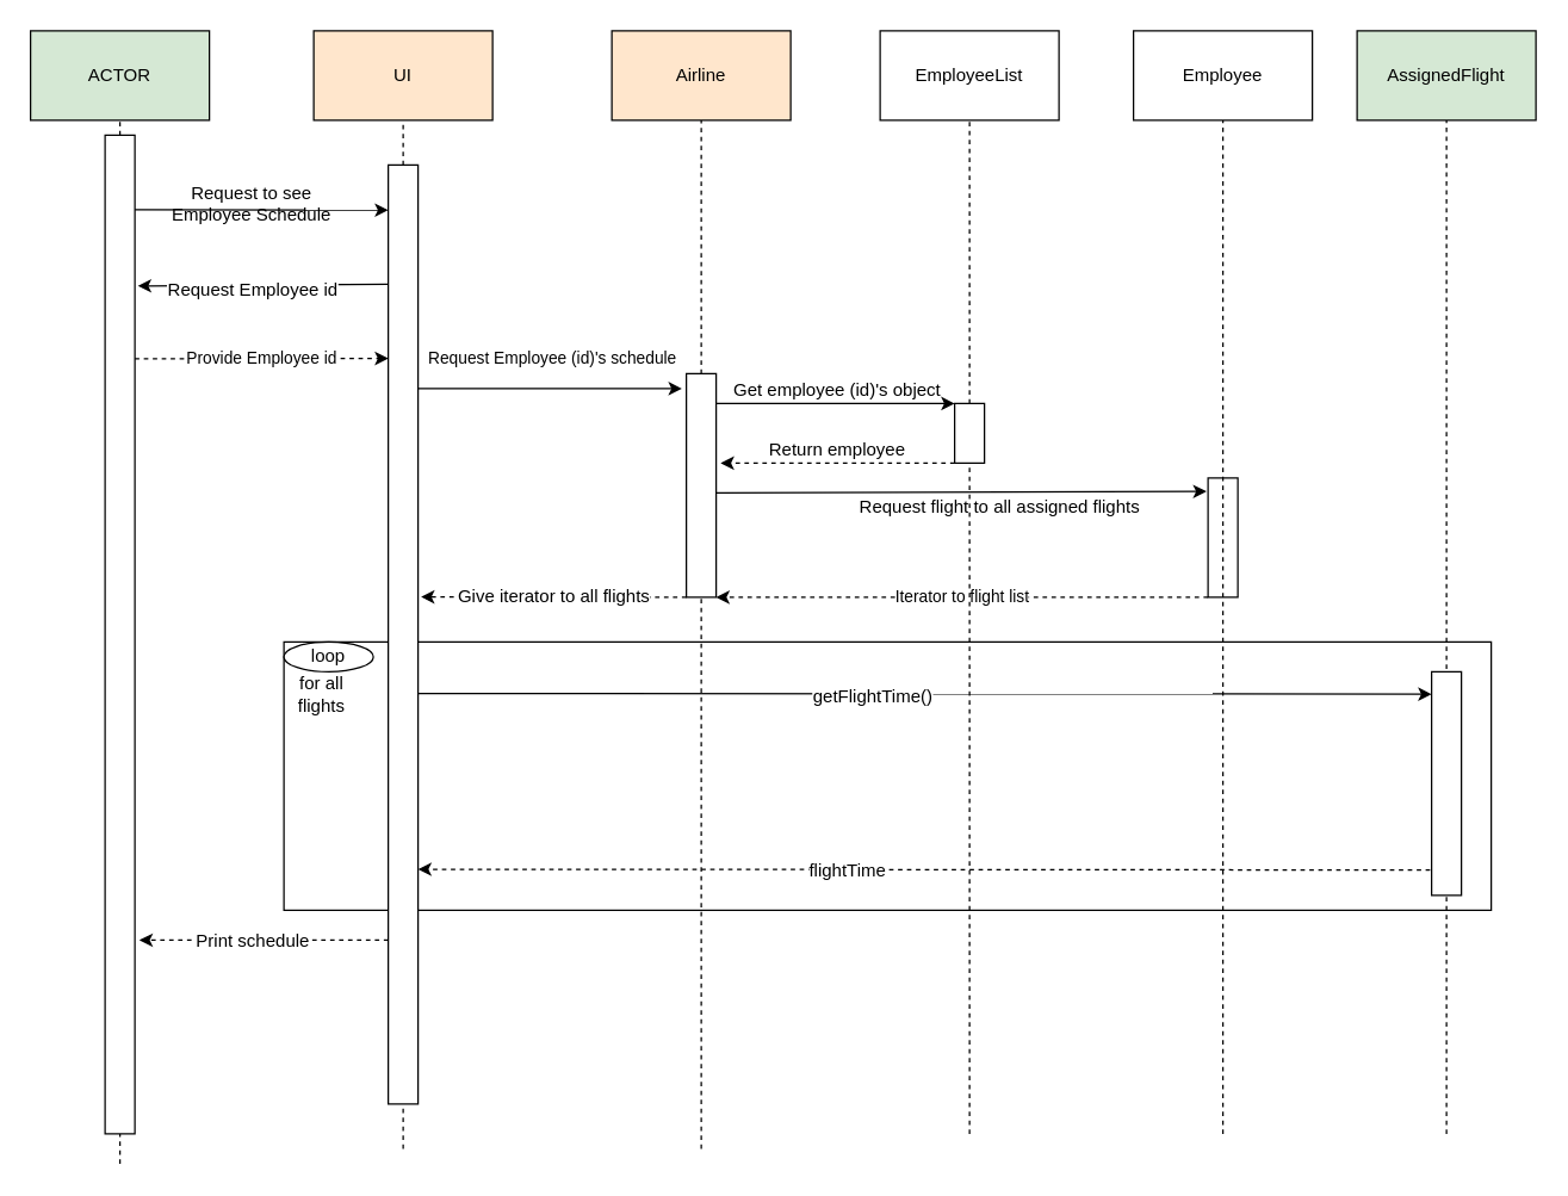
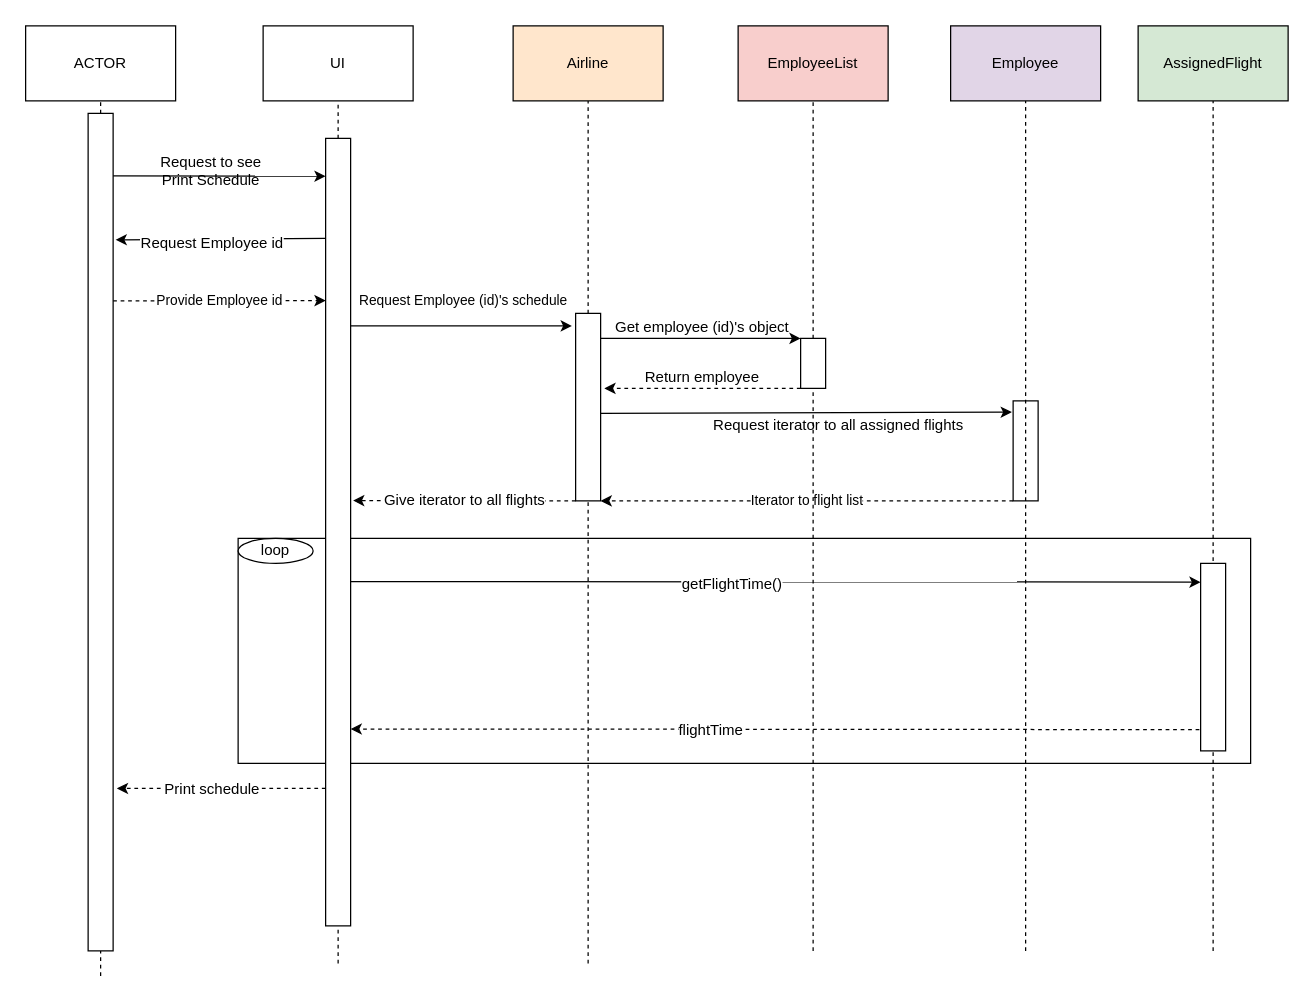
  <mxCell id="0" />
  <mxCell id="1" parent="0" />
- <mxCell id="2" value="ACTOR" style="rounded=0;whiteSpace=wrap;html=1;fillColor=#d5e8d4;" vertex="1" parent="1"><mxGeometry x="20" y="20" width="120" height="60" as="geometry" /></mxCell>
- <mxCell id="3" value="UI" style="rounded=0;whiteSpace=wrap;html=1;fillColor=#ffe6cc;" vertex="1" parent="1"><mxGeometry x="210" y="20" width="120" height="60" as="geometry" /></mxCell>
+ <mxCell id="2" value="ACTOR" style="rounded=0;whiteSpace=wrap;html=1;" vertex="1" parent="1"><mxGeometry x="20" y="20" width="120" height="60" as="geometry" /></mxCell>
+ <mxCell id="3" value="UI" style="rounded=0;whiteSpace=wrap;html=1;" vertex="1" parent="1"><mxGeometry x="210" y="20" width="120" height="60" as="geometry" /></mxCell>
  <mxCell id="4" value="Airline" style="rounded=0;whiteSpace=wrap;html=1;fillColor=#ffe6cc;" vertex="1" parent="1"><mxGeometry x="410" y="20" width="120" height="60" as="geometry" /></mxCell>
- <mxCell id="5" value="EmployeeList" style="rounded=0;whiteSpace=wrap;html=1;" vertex="1" parent="1"><mxGeometry x="590" y="20" width="120" height="60" as="geometry" /></mxCell>
- <mxCell id="6" value="Employee" style="rounded=0;whiteSpace=wrap;html=1;" vertex="1" parent="1"><mxGeometry x="760" y="20" width="120" height="60" as="geometry" /></mxCell>
+ <mxCell id="5" value="EmployeeList" style="rounded=0;whiteSpace=wrap;html=1;fillColor=#f8cecc;" vertex="1" parent="1"><mxGeometry x="590" y="20" width="120" height="60" as="geometry" /></mxCell>
+ <mxCell id="6" value="Employee" style="rounded=0;whiteSpace=wrap;html=1;fillColor=#e1d5e7;" vertex="1" parent="1"><mxGeometry x="760" y="20" width="120" height="60" as="geometry" /></mxCell>
  <mxCell id="7" value="AssignedFlight" style="rounded=0;whiteSpace=wrap;html=1;fillColor=#d5e8d4;" vertex="1" parent="1"><mxGeometry x="910" y="20" width="120" height="60" as="geometry" /></mxCell>
  <mxCell id="8" value="" style="endArrow=none;dashed=1;html=1;" edge="1" parent="1" source="12"><mxGeometry width="50" height="50" relative="1" as="geometry"><mxPoint x="80" y="780" as="sourcePoint" /><mxPoint x="80" y="80" as="targetPoint" /></mxGeometry></mxCell>
  <mxCell id="9" value="" style="endArrow=none;dashed=1;html=1;" edge="1" parent="1" source="35"><mxGeometry width="50" height="50" relative="1" as="geometry"><mxPoint x="270" y="770" as="sourcePoint" /><mxPoint x="270" y="80" as="targetPoint" /></mxGeometry></mxCell>
  <mxCell id="10" value="" style="endArrow=none;dashed=1;html=1;" edge="1" parent="1" source="21"><mxGeometry width="50" height="50" relative="1" as="geometry"><mxPoint x="470" y="770" as="sourcePoint" /><mxPoint x="470" y="80" as="targetPoint" /></mxGeometry></mxCell>
  <mxCell id="11" value="" style="endArrow=none;dashed=1;html=1;" edge="1" parent="1" source="22"><mxGeometry width="50" height="50" relative="1" as="geometry"><mxPoint x="650" y="760" as="sourcePoint" /><mxPoint x="650" y="80" as="targetPoint" /></mxGeometry></mxCell>
  <mxCell id="12" value="" style="rounded=0;whiteSpace=wrap;html=1;" vertex="1" parent="1"><mxGeometry x="70" y="90" width="20" height="670" as="geometry" /></mxCell>
  <mxCell id="13" value="" style="endArrow=none;dashed=1;html=1;" edge="1" parent="1" target="12"><mxGeometry width="50" height="50" relative="1" as="geometry"><mxPoint x="80" y="780" as="sourcePoint" /><mxPoint x="80" y="80" as="targetPoint" /></mxGeometry></mxCell>
  <mxCell id="14" value="" style="endArrow=none;dashed=1;html=1;" edge="1" parent="1" target="35"><mxGeometry width="50" height="50" relative="1" as="geometry"><mxPoint x="270" y="770" as="sourcePoint" /><mxPoint x="270" y="80" as="targetPoint" /></mxGeometry></mxCell>
  <mxCell id="15" value="" style="endArrow=classic;html=1;entryX=0;entryY=0.048;entryDx=0;entryDy=0;entryPerimeter=0;" edge="1" parent="1" target="35"><mxGeometry width="50" height="50" relative="1" as="geometry"><mxPoint x="90" y="140" as="sourcePoint" /><mxPoint x="140" y="90" as="targetPoint" /></mxGeometry></mxCell>
- <mxCell id="16" value="&lt;div&gt;Request to see&lt;/div&gt;&lt;div&gt;Employee Schedule&lt;br&gt;&lt;/div&gt;" style="text;html=1;align=center;verticalAlign=middle;resizable=0;points=[];autosize=1;" vertex="1" parent="1"><mxGeometry x="103" y="121" width="130" height="30" as="geometry" /></mxCell>
+ <mxCell id="16" value="&lt;div&gt;Request to see&lt;/div&gt;&lt;div&gt;Print Schedule&lt;br&gt;&lt;/div&gt;" style="text;html=1;align=center;verticalAlign=middle;resizable=0;points=[];autosize=1;" vertex="1" parent="1"><mxGeometry x="103" y="121" width="130" height="30" as="geometry" /></mxCell>
  <mxCell id="17" value="" style="endArrow=classic;html=1;entryX=1.1;entryY=0.151;entryDx=0;entryDy=0;entryPerimeter=0;" edge="1" parent="1" target="12"><mxGeometry width="50" height="50" relative="1" as="geometry"><mxPoint x="260" y="190" as="sourcePoint" /><mxPoint x="310" y="140" as="targetPoint" /></mxGeometry></mxCell>
  <mxCell id="18" value="Request Employee id" style="text;html=1;align=center;verticalAlign=middle;resizable=0;points=[];labelBackgroundColor=#ffffff;" vertex="1" connectable="0" parent="17"><mxGeometry x="0.179" y="3" relative="1" as="geometry"><mxPoint x="6.98" as="offset" /></mxGeometry></mxCell>
  <mxCell id="19" value="Provide Employee id" style="endArrow=classic;html=1;entryX=0;entryY=0.206;entryDx=0;entryDy=0;entryPerimeter=0;dashed=1;" edge="1" parent="1" target="35"><mxGeometry width="50" height="50" relative="1" as="geometry"><mxPoint x="90" y="240" as="sourcePoint" /><mxPoint x="200" y="240" as="targetPoint" /></mxGeometry></mxCell>
  <mxCell id="20" value="Request Employee (id)'s schedule" style="endArrow=classic;html=1;" edge="1" parent="1"><mxGeometry x="0.017" y="20" width="50" height="50" relative="1" as="geometry"><mxPoint x="280" y="260" as="sourcePoint" /><mxPoint x="457" y="260" as="targetPoint" /><mxPoint as="offset" /></mxGeometry></mxCell>
  <mxCell id="21" value="" style="rounded=0;whiteSpace=wrap;html=1;" vertex="1" parent="1"><mxGeometry x="460" y="250" width="20" height="150" as="geometry" /></mxCell>
  <mxCell id="22" value="" style="rounded=0;whiteSpace=wrap;html=1;" vertex="1" parent="1"><mxGeometry x="640" y="270" width="20" height="40" as="geometry" /></mxCell>
  <mxCell id="23" value="" style="endArrow=classic;html=1;entryX=0;entryY=0;entryDx=0;entryDy=0;" edge="1" parent="1" target="22"><mxGeometry width="50" height="50" relative="1" as="geometry"><mxPoint x="480" y="270" as="sourcePoint" /><mxPoint x="530" y="220" as="targetPoint" /></mxGeometry></mxCell>
  <mxCell id="24" value="Get employee (id)'s object" style="text;html=1;align=center;verticalAlign=middle;resizable=0;points=[];labelBackgroundColor=#ffffff;" vertex="1" connectable="0" parent="23"><mxGeometry x="-0.2" y="1" relative="1" as="geometry"><mxPoint x="16" y="-9" as="offset" /></mxGeometry></mxCell>
  <mxCell id="25" value="" style="endArrow=classic;html=1;dashed=1;" edge="1" parent="1"><mxGeometry width="50" height="50" relative="1" as="geometry"><mxPoint x="640" y="310" as="sourcePoint" /><mxPoint x="483" y="310" as="targetPoint" /></mxGeometry></mxCell>
  <mxCell id="26" value="Return employee" style="text;html=1;align=center;verticalAlign=middle;resizable=0;points=[];labelBackgroundColor=#ffffff;" vertex="1" connectable="0" parent="25"><mxGeometry x="0.452" y="3" relative="1" as="geometry"><mxPoint x="34" y="-13" as="offset" /></mxGeometry></mxCell>
  <mxCell id="27" value="" style="rounded=0;whiteSpace=wrap;html=1;" vertex="1" parent="1"><mxGeometry x="810" y="320" width="20" height="80" as="geometry" /></mxCell>
  <mxCell id="28" value="" style="endArrow=classic;html=1;" edge="1" parent="1"><mxGeometry width="50" height="50" relative="1" as="geometry"><mxPoint x="480" y="330" as="sourcePoint" /><mxPoint x="809" y="329" as="targetPoint" /></mxGeometry></mxCell>
- <mxCell id="29" value="Request flight to all assigned flights" style="text;html=1;align=center;verticalAlign=middle;resizable=0;points=[];autosize=1;" vertex="1" parent="1"><mxGeometry x="560" y="330" width="220" height="20" as="geometry" /></mxCell>
+ <mxCell id="29" value="Request iterator to all assigned flights" style="text;html=1;align=center;verticalAlign=middle;resizable=0;points=[];autosize=1;" vertex="1" parent="1"><mxGeometry x="560" y="330" width="220" height="20" as="geometry" /></mxCell>
  <mxCell id="30" value="Iterator to flight list" style="endArrow=classic;html=1;entryX=1;entryY=1;entryDx=0;entryDy=0;dashed=1;" edge="1" parent="1" target="21"><mxGeometry width="50" height="50" relative="1" as="geometry"><mxPoint x="810" y="400" as="sourcePoint" /><mxPoint x="860" y="350" as="targetPoint" /></mxGeometry></mxCell>
  <mxCell id="31" value="" style="endArrow=classic;html=1;dashed=1;entryX=1.1;entryY=0.46;entryDx=0;entryDy=0;entryPerimeter=0;" edge="1" parent="1" target="35"><mxGeometry width="50" height="50" relative="1" as="geometry"><mxPoint x="460" y="400" as="sourcePoint" /><mxPoint x="510" y="350" as="targetPoint" /></mxGeometry></mxCell>
  <mxCell id="32" value="Give iterator to all flights" style="text;html=1;align=center;verticalAlign=middle;resizable=0;points=[];labelBackgroundColor=#ffffff;" vertex="1" connectable="0" parent="31"><mxGeometry x="0.359" relative="1" as="geometry"><mxPoint x="31" as="offset" /></mxGeometry></mxCell>
  <mxCell id="33" value="" style="rounded=0;whiteSpace=wrap;html=1;" vertex="1" parent="1"><mxGeometry x="190" y="430" width="810" height="180" as="geometry" /></mxCell>
  <mxCell id="34" value="loop" style="ellipse;whiteSpace=wrap;html=1;" vertex="1" parent="1"><mxGeometry x="190" y="430" width="60" height="20" as="geometry" /></mxCell>
  <mxCell id="35" value="" style="rounded=0;whiteSpace=wrap;html=1;" vertex="1" parent="1"><mxGeometry x="260" y="110" width="20" height="630" as="geometry" /></mxCell>
  <mxCell id="36" value="" style="endArrow=none;dashed=1;html=1;" edge="1" parent="1" target="21"><mxGeometry width="50" height="50" relative="1" as="geometry"><mxPoint x="470" y="770" as="sourcePoint" /><mxPoint x="470" y="80" as="targetPoint" /></mxGeometry></mxCell>
  <mxCell id="37" value="" style="endArrow=none;dashed=1;html=1;" edge="1" parent="1" target="22"><mxGeometry width="50" height="50" relative="1" as="geometry"><mxPoint x="650" y="760" as="sourcePoint" /><mxPoint x="650" y="80" as="targetPoint" /></mxGeometry></mxCell>
  <mxCell id="38" value="" style="endArrow=none;dashed=1;html=1;" edge="1" parent="1"><mxGeometry width="50" height="50" relative="1" as="geometry"><mxPoint x="820" y="760" as="sourcePoint" /><mxPoint x="820" y="80" as="targetPoint" /></mxGeometry></mxCell>
- <mxCell id="39" value="&lt;div&gt;for all&lt;/div&gt;&lt;div&gt;flights&lt;br&gt;&lt;/div&gt;" style="text;html=1;align=center;verticalAlign=middle;resizable=0;points=[];autosize=1;" vertex="1" parent="1"><mxGeometry x="190" y="450" width="50" height="30" as="geometry" /></mxCell>
  <mxCell id="40" value="" style="endArrow=none;dashed=1;html=1;" edge="1" parent="1"><mxGeometry width="50" height="50" relative="1" as="geometry"><mxPoint x="970" y="760" as="sourcePoint" /><mxPoint x="970" y="80" as="targetPoint" /></mxGeometry></mxCell>
  <mxCell id="41" value="" style="rounded=0;whiteSpace=wrap;html=1;" vertex="1" parent="1"><mxGeometry x="960" y="450" width="20" height="150" as="geometry" /></mxCell>
  <mxCell id="42" value="" style="endArrow=classic;html=1;dashed=1;entryX=1;entryY=0.75;entryDx=0;entryDy=0;" edge="1" parent="1" target="35"><mxGeometry width="50" height="50" relative="1" as="geometry"><mxPoint x="959" y="583" as="sourcePoint" /><mxPoint x="1010" y="550" as="targetPoint" /></mxGeometry></mxCell>
  <mxCell id="43" value="flightTime" style="text;html=1;align=center;verticalAlign=middle;resizable=0;points=[];labelBackgroundColor=#ffffff;" vertex="1" connectable="0" parent="42"><mxGeometry x="0.152" y="1" relative="1" as="geometry"><mxPoint as="offset" /></mxGeometry></mxCell>
  <mxCell id="44" value="" style="endArrow=classic;html=1;entryX=0;entryY=0.1;entryDx=0;entryDy=0;entryPerimeter=0;" edge="1" parent="1" target="41"><mxGeometry width="50" height="50" relative="1" as="geometry"><mxPoint x="280" y="464.5" as="sourcePoint" /><mxPoint x="550" y="464.5" as="targetPoint" /></mxGeometry></mxCell>
  <mxCell id="45" value="getFlightTime()" style="text;html=1;align=center;verticalAlign=middle;resizable=0;points=[];labelBackgroundColor=#ffffff;" vertex="1" connectable="0" parent="44"><mxGeometry x="-0.103" y="-2" relative="1" as="geometry"><mxPoint as="offset" /></mxGeometry></mxCell>
  <mxCell id="46" value="" style="endArrow=classic;html=1;entryX=1.15;entryY=0.806;entryDx=0;entryDy=0;entryPerimeter=0;dashed=1;" edge="1" parent="1" target="12"><mxGeometry width="50" height="50" relative="1" as="geometry"><mxPoint x="260" y="630" as="sourcePoint" /><mxPoint x="310" y="580" as="targetPoint" /></mxGeometry></mxCell>
  <mxCell id="47" value="Print schedule" style="text;html=1;align=center;verticalAlign=middle;resizable=0;points=[];labelBackgroundColor=#ffffff;" vertex="1" connectable="0" parent="46"><mxGeometry x="0.234" relative="1" as="geometry"><mxPoint x="11" as="offset" /></mxGeometry></mxCell>
